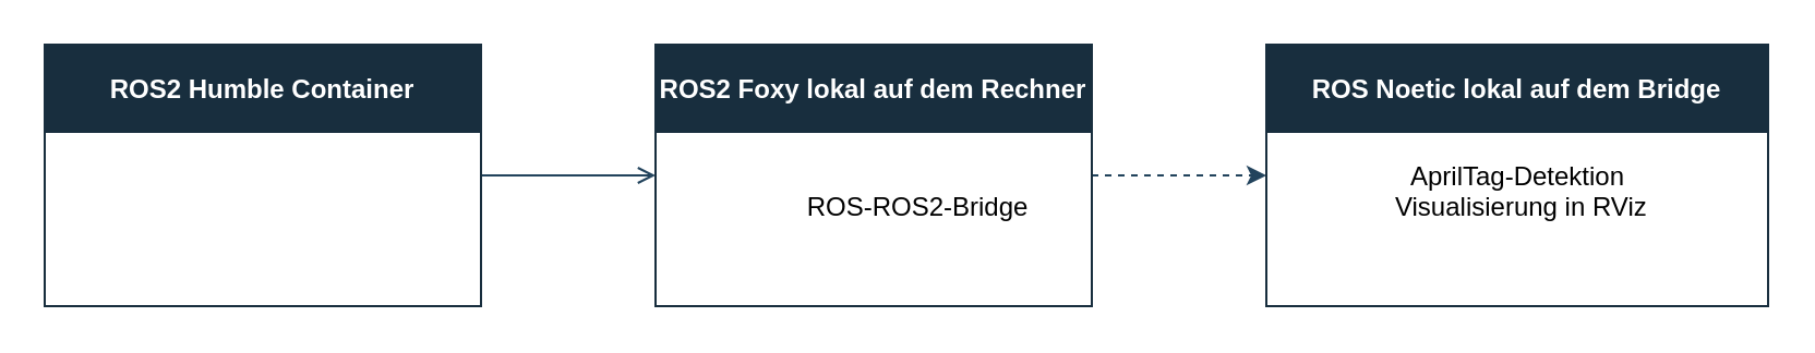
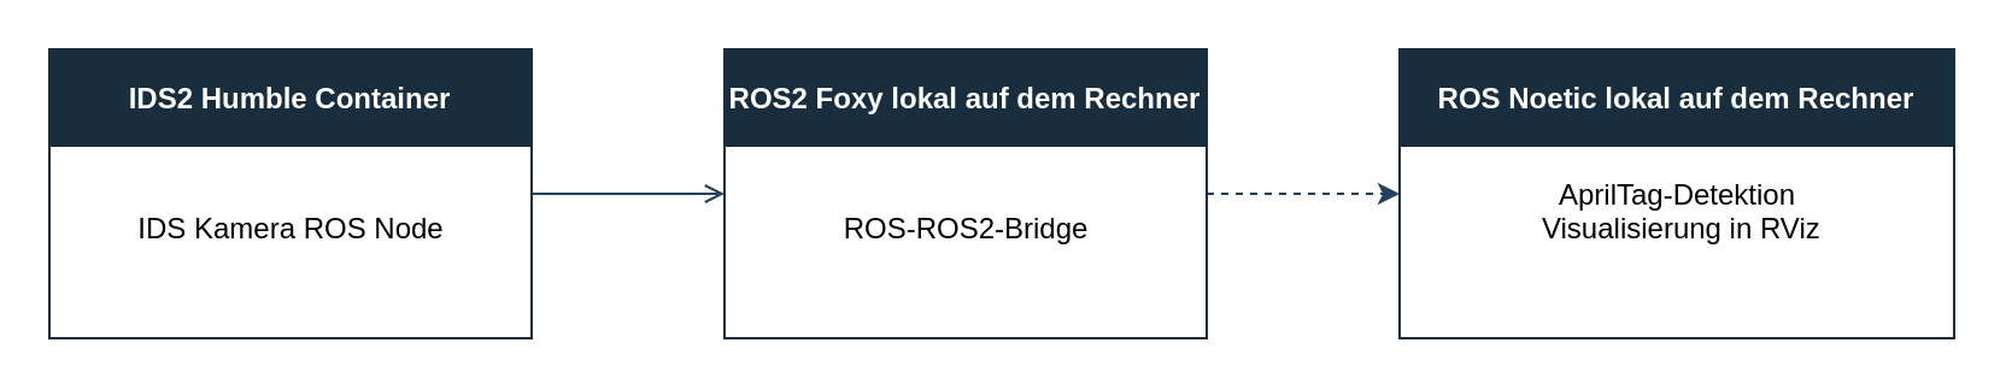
  <mxCell id="0" />
  <mxCell id="1" parent="0" />
  <mxCell id="2" value="" style="edgeStyle=orthogonalEdgeStyle;rounded=0;orthogonalLoop=1;jettySize=auto;html=1;labelBackgroundColor=none;strokeColor=#23445D;fontColor=default;endArrow=open;" edge="1" parent="1" source="3" target="6"><mxGeometry relative="1" as="geometry" /></mxCell>
- <mxCell id="3" value="ROS2 Humble Container" style="swimlane;startSize=40;labelBackgroundColor=none;fillColor=#182e3e;strokeColor=#182e3e;fontColor=#FFFFFF;fillStyle=solid;swimlaneFillColor=none;gradientColor=none;rounded=0;glass=0;" vertex="1" parent="1"><mxGeometry x="20" y="20" width="200" height="120" as="geometry" /></mxCell>
+ <mxCell id="3" value="IDS2 Humble Container" style="swimlane;startSize=40;labelBackgroundColor=none;fillColor=#182e3e;strokeColor=#182e3e;fontColor=#FFFFFF;fillStyle=solid;swimlaneFillColor=none;gradientColor=none;rounded=0;glass=0;" vertex="1" parent="1"><mxGeometry x="20" y="20" width="200" height="120" as="geometry" /></mxCell>
+ <mxCell id="4" value="IDS Kamera ROS Node" style="text;html=1;align=center;verticalAlign=middle;resizable=0;points=[];autosize=1;strokeColor=none;fillColor=none;labelBackgroundColor=default;fontColor=#000000;labelBorderColor=none;" vertex="1" parent="3"><mxGeometry x="25" y="60" width="150" height="30" as="geometry" /></mxCell>
  <mxCell id="5" value="" style="edgeStyle=orthogonalEdgeStyle;rounded=0;orthogonalLoop=1;jettySize=auto;html=1;labelBackgroundColor=none;strokeColor=#23445D;fontColor=default;dashed=1;" edge="1" parent="1" source="6" target="8"><mxGeometry relative="1" as="geometry" /></mxCell>
  <mxCell id="6" value="ROS2 Foxy lokal auf dem Rechner" style="swimlane;startSize=40;labelBackgroundColor=none;fillColor=#182E3E;strokeColor=#182e3e;fontColor=#FFFFFF;fillStyle=solid;" vertex="1" parent="1"><mxGeometry x="300" y="20" width="200" height="120" as="geometry" /></mxCell>
- <mxCell id="7" value="ROS-ROS2-Bridge" style="text;html=1;align=center;verticalAlign=middle;resizable=0;points=[];autosize=1;strokeColor=none;fillColor=none;labelBackgroundColor=default;fontColor=#000000;labelBorderColor=none;" vertex="1" parent="6"><mxGeometry x="60" y="60" width="120" height="30" as="geometry" /></mxCell>
- <mxCell id="8" value="ROS Noetic lokal auf dem Bridge" style="swimlane;startSize=40;labelBackgroundColor=none;fillColor=#182E3E;strokeColor=#182e3e;fontColor=#ffffff;labelBorderColor=none;fillStyle=solid;" vertex="1" parent="1"><mxGeometry x="580" y="20" width="230" height="120" as="geometry" /></mxCell>
+ <mxCell id="7" value="ROS-ROS2-Bridge" style="text;html=1;align=center;verticalAlign=middle;resizable=0;points=[];autosize=1;strokeColor=none;fillColor=none;labelBackgroundColor=default;fontColor=#000000;labelBorderColor=none;" vertex="1" parent="6"><mxGeometry x="40" y="60" width="120" height="30" as="geometry" /></mxCell>
+ <mxCell id="8" value="ROS Noetic lokal auf dem Rechner" style="swimlane;startSize=40;labelBackgroundColor=none;fillColor=#182E3E;strokeColor=#182e3e;fontColor=#ffffff;labelBorderColor=none;fillStyle=solid;" vertex="1" parent="1"><mxGeometry x="580" y="20" width="230" height="120" as="geometry" /></mxCell>
  <mxCell id="9" value="&lt;div&gt;AprilTag-Detektion&lt;/div&gt;&lt;div&gt;&amp;nbsp;Visualisierung in RViz&lt;/div&gt;&lt;div&gt;&lt;br&gt;&lt;/div&gt;" style="text;html=1;align=center;verticalAlign=middle;resizable=0;points=[];autosize=1;strokeColor=none;fillColor=none;labelBackgroundColor=default;fontColor=#000000;labelBorderColor=none;textShadow=0;" vertex="1" parent="8"><mxGeometry x="45" y="45" width="140" height="60" as="geometry" /></mxCell>
